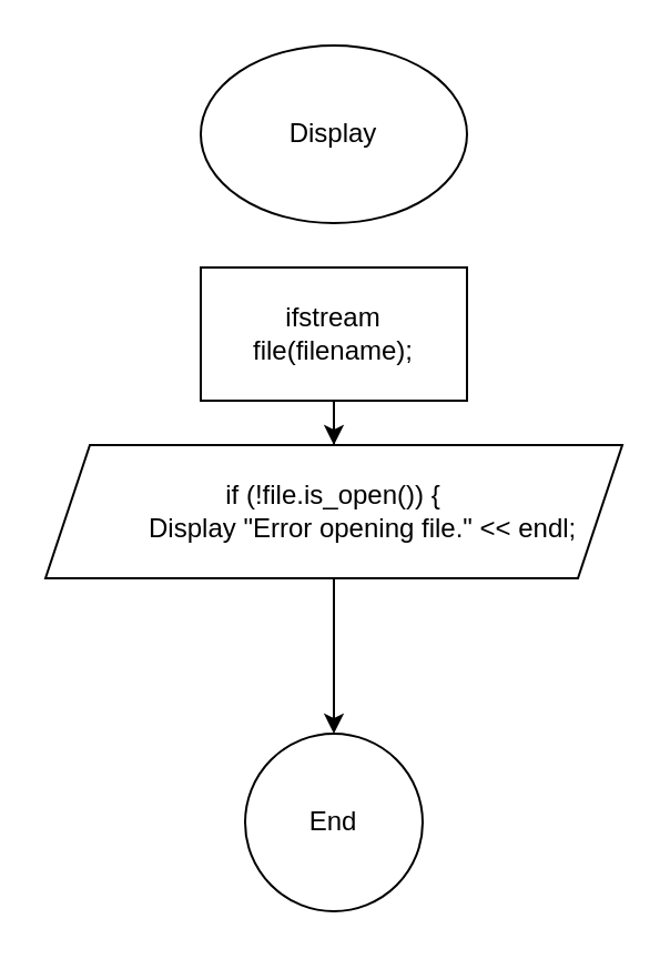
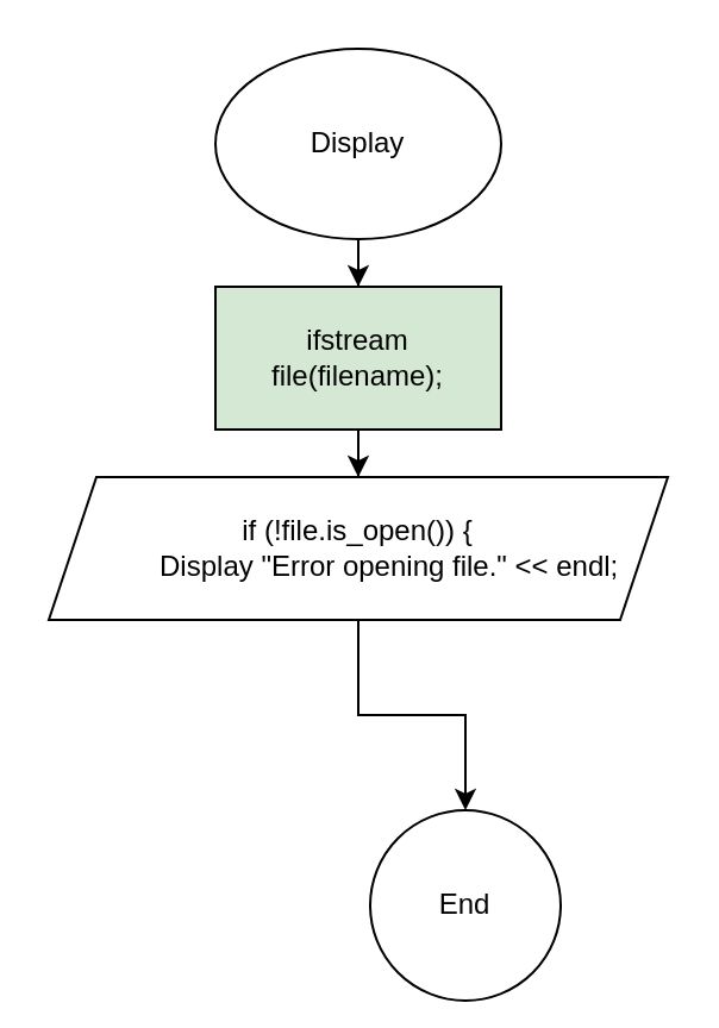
  <mxCell id="0" />
  <mxCell id="1" parent="0" />
+ <mxCell id="2" value="" style="edgeStyle=orthogonalEdgeStyle;rounded=0;orthogonalLoop=1;jettySize=auto;html=1;" edge="1" parent="1" source="3" target="5"><mxGeometry relative="1" as="geometry" /></mxCell>
  <mxCell id="3" value="Display" style="ellipse;whiteSpace=wrap;html=1;" vertex="1" parent="1"><mxGeometry x="90" y="20" width="120" height="80" as="geometry" /></mxCell>
  <mxCell id="4" value="" style="edgeStyle=orthogonalEdgeStyle;rounded=0;orthogonalLoop=1;jettySize=auto;html=1;" edge="1" parent="1" source="5" target="7"><mxGeometry relative="1" as="geometry" /></mxCell>
- <mxCell id="5" value="ifstream file(filename);" style="whiteSpace=wrap;html=1;" vertex="1" parent="1"><mxGeometry x="90" y="120" width="120" height="60" as="geometry" /></mxCell>
+ <mxCell id="5" value="ifstream file(filename);" style="whiteSpace=wrap;html=1;fillColor=#d5e8d4;" vertex="1" parent="1"><mxGeometry x="90" y="120" width="120" height="60" as="geometry" /></mxCell>
  <mxCell id="6" value="" style="edgeStyle=orthogonalEdgeStyle;rounded=0;orthogonalLoop=1;jettySize=auto;html=1;" edge="1" parent="1" source="7" target="8"><mxGeometry relative="1" as="geometry" /></mxCell>
  <mxCell id="7" value="if (!file.is_open()) {&lt;br&gt;&amp;nbsp; &amp;nbsp; &amp;nbsp; &amp;nbsp; Display &quot;Error opening file.&quot; &amp;lt;&amp;lt; endl;" style="shape=parallelogram;perimeter=parallelogramPerimeter;whiteSpace=wrap;html=1;fixedSize=1;" vertex="1" parent="1"><mxGeometry x="20" y="200" width="260" height="60" as="geometry" /></mxCell>
- <mxCell id="8" value="End" style="ellipse;whiteSpace=wrap;html=1;" vertex="1" parent="1"><mxGeometry x="110" y="330" width="80" height="80" as="geometry" /></mxCell>
+ <mxCell id="8" value="End" style="ellipse;whiteSpace=wrap;html=1;" vertex="1" parent="1"><mxGeometry x="155" y="340" width="80" height="80" as="geometry" /></mxCell>
